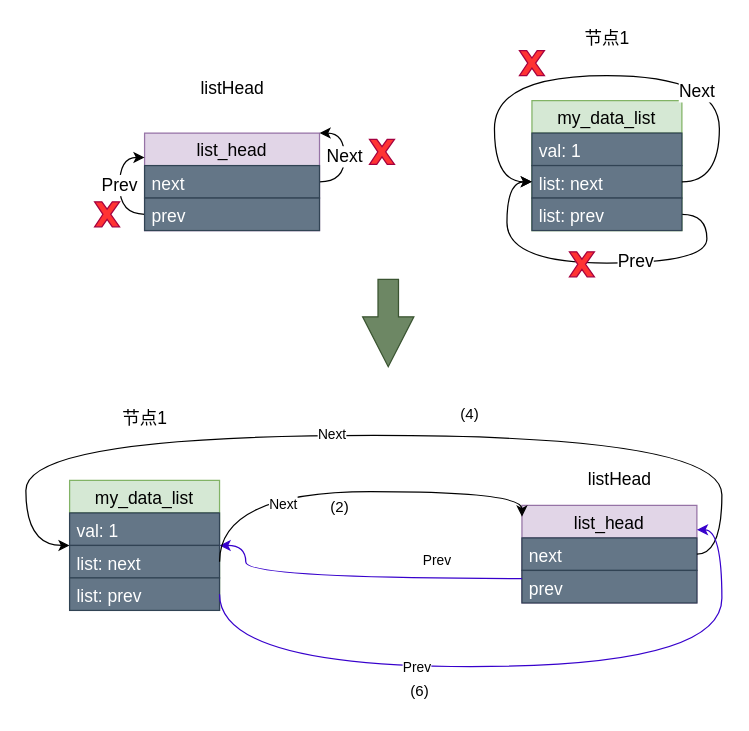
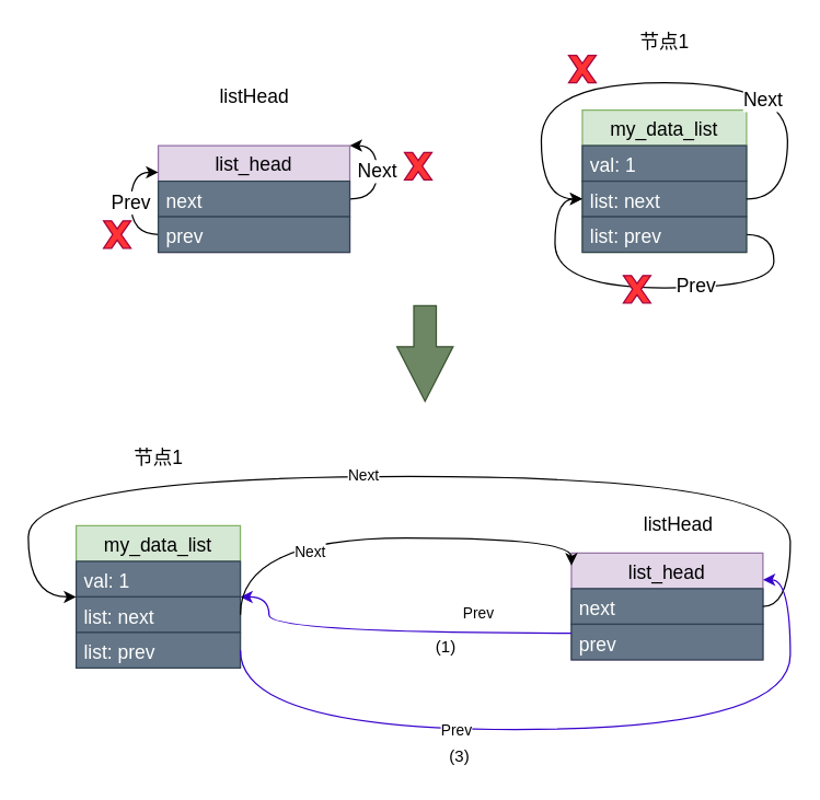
  <mxCell id="0" />
  <mxCell id="1" parent="0" />
  <mxCell id="2" value="" style="group" vertex="1" connectable="0" parent="1"><mxGeometry x="75" y="20" width="470" height="201" as="geometry" /></mxCell>
  <mxCell id="3" value="" style="group" vertex="1" connectable="0" parent="2"><mxGeometry x="350" width="120" height="164" as="geometry" /></mxCell>
  <mxCell id="4" value="my_data_list" style="swimlane;fontStyle=0;childLayout=stackLayout;horizontal=1;startSize=26;fillColor=#d5e8d4;horizontalStack=0;resizeParent=1;resizeParentMax=0;resizeLast=0;collapsible=1;marginBottom=0;fontSize=14;strokeColor=#82b366;" vertex="1" parent="3"><mxGeometry y="60" width="120" height="104" as="geometry" /></mxCell>
  <mxCell id="5" value="val: 1" style="text;strokeColor=#314354;fillColor=#647687;align=left;verticalAlign=top;spacingLeft=4;spacingRight=4;overflow=hidden;rotatable=0;points=[[0,0.5],[1,0.5]];portConstraint=eastwest;fontColor=#ffffff;fontSize=14;" vertex="1" parent="4"><mxGeometry y="26" width="120" height="26" as="geometry" /></mxCell>
  <mxCell id="6" value="list: next" style="text;strokeColor=#314354;fillColor=#647687;align=left;verticalAlign=top;spacingLeft=4;spacingRight=4;overflow=hidden;rotatable=0;points=[[0,0.5],[1,0.5]];portConstraint=eastwest;fontColor=#ffffff;fontSize=14;" vertex="1" parent="4"><mxGeometry y="52" width="120" height="26" as="geometry" /></mxCell>
  <mxCell id="7" style="edgeStyle=orthogonalEdgeStyle;curved=1;rounded=0;orthogonalLoop=1;jettySize=auto;html=1;exitX=1;exitY=0.5;exitDx=0;exitDy=0;entryX=0;entryY=0.5;entryDx=0;entryDy=0;fontSize=14;" edge="1" parent="4" source="9" target="6"><mxGeometry relative="1" as="geometry"><Array as="points"><mxPoint x="140" y="91" /><mxPoint x="140" y="130" /><mxPoint x="-20" y="130" /><mxPoint x="-20" y="65" /></Array></mxGeometry></mxCell>
  <mxCell id="8" value="Prev" style="edgeLabel;html=1;align=center;verticalAlign=middle;resizable=0;points=[];fontSize=14;" vertex="1" connectable="0" parent="7"><mxGeometry x="-0.23" y="-2" relative="1" as="geometry"><mxPoint as="offset" /></mxGeometry></mxCell>
  <mxCell id="9" value="list: prev" style="text;strokeColor=#314354;fillColor=#647687;align=left;verticalAlign=top;spacingLeft=4;spacingRight=4;overflow=hidden;rotatable=0;points=[[0,0.5],[1,0.5]];portConstraint=eastwest;fontColor=#ffffff;fontSize=14;" vertex="1" parent="4"><mxGeometry y="78" width="120" height="26" as="geometry" /></mxCell>
  <mxCell id="10" style="edgeStyle=orthogonalEdgeStyle;curved=1;rounded=0;orthogonalLoop=1;jettySize=auto;html=1;exitX=1;exitY=0.5;exitDx=0;exitDy=0;entryX=0;entryY=0.5;entryDx=0;entryDy=0;fontSize=14;" edge="1" parent="4" source="6" target="6"><mxGeometry relative="1" as="geometry"><Array as="points"><mxPoint x="150" y="65" /><mxPoint x="150" y="-20" /><mxPoint x="-30" y="-20" /><mxPoint x="-30" y="65" /></Array></mxGeometry></mxCell>
  <mxCell id="11" value="Next" style="edgeLabel;html=1;align=center;verticalAlign=middle;resizable=0;points=[];fontSize=14;" vertex="1" connectable="0" parent="10"><mxGeometry x="-0.346" y="12" relative="1" as="geometry"><mxPoint as="offset" /></mxGeometry></mxCell>
  <mxCell id="12" value="节点1" style="text;html=1;align=center;verticalAlign=middle;resizable=0;points=[];autosize=1;fontSize=14;" vertex="1" parent="3"><mxGeometry x="35" width="50" height="20" as="geometry" /></mxCell>
  <mxCell id="13" value="list_head" style="swimlane;fontStyle=0;childLayout=stackLayout;horizontal=1;startSize=26;fillColor=#e1d5e7;horizontalStack=0;resizeParent=1;resizeParentMax=0;resizeLast=0;collapsible=1;marginBottom=0;fontSize=14;strokeColor=#9673a6;" vertex="1" parent="2"><mxGeometry x="40" y="86" width="140" height="78" as="geometry" /></mxCell>
  <mxCell id="14" value="Next" style="edgeStyle=orthogonalEdgeStyle;curved=1;rounded=0;orthogonalLoop=1;jettySize=auto;html=1;exitX=1;exitY=0.5;exitDx=0;exitDy=0;entryX=1;entryY=0;entryDx=0;entryDy=0;fontSize=14;" edge="1" parent="13" source="15" target="13"><mxGeometry relative="1" as="geometry"><Array as="points"><mxPoint x="160" y="39" /><mxPoint x="160" /></Array></mxGeometry></mxCell>
  <mxCell id="15" value="next" style="text;strokeColor=#314354;fillColor=#647687;align=left;verticalAlign=top;spacingLeft=4;spacingRight=4;overflow=hidden;rotatable=0;points=[[0,0.5],[1,0.5]];portConstraint=eastwest;fontColor=#ffffff;fontSize=14;" vertex="1" parent="13"><mxGeometry y="26" width="140" height="26" as="geometry" /></mxCell>
  <mxCell id="16" value="Prev" style="edgeStyle=orthogonalEdgeStyle;curved=1;rounded=0;orthogonalLoop=1;jettySize=auto;html=1;exitX=0;exitY=0.5;exitDx=0;exitDy=0;entryX=0;entryY=0.25;entryDx=0;entryDy=0;fontSize=14;" edge="1" parent="13" source="17" target="13"><mxGeometry relative="1" as="geometry" /></mxCell>
  <mxCell id="17" value="prev" style="text;strokeColor=#314354;fillColor=#647687;align=left;verticalAlign=top;spacingLeft=4;spacingRight=4;overflow=hidden;rotatable=0;points=[[0,0.5],[1,0.5]];portConstraint=eastwest;fontColor=#ffffff;fontSize=14;" vertex="1" parent="13"><mxGeometry y="52" width="140" height="26" as="geometry" /></mxCell>
  <mxCell id="18" value="listHead" style="text;html=1;align=center;verticalAlign=middle;resizable=0;points=[];autosize=1;fontSize=14;" vertex="1" parent="2"><mxGeometry x="75" y="40" width="70" height="20" as="geometry" /></mxCell>
  <mxCell id="19" value="" style="verticalLabelPosition=bottom;verticalAlign=top;html=1;shape=mxgraph.basic.x;strokeColor=#A50040;fontColor=#ffffff;fillColor=#FF3333;" vertex="1" parent="2"><mxGeometry x="380" y="181" width="20" height="20" as="geometry" /></mxCell>
  <mxCell id="20" value="" style="verticalLabelPosition=bottom;verticalAlign=top;html=1;shape=mxgraph.basic.x;strokeColor=#A50040;fontColor=#ffffff;fillColor=#FF3333;" vertex="1" parent="2"><mxGeometry x="340" y="20" width="20" height="20" as="geometry" /></mxCell>
  <mxCell id="21" value="" style="verticalLabelPosition=bottom;verticalAlign=top;html=1;shape=mxgraph.basic.x;strokeColor=#A50040;fontColor=#ffffff;fillColor=#FF3333;" vertex="1" parent="2"><mxGeometry x="220" y="91" width="20" height="20" as="geometry" /></mxCell>
  <mxCell id="22" value="" style="verticalLabelPosition=bottom;verticalAlign=top;html=1;shape=mxgraph.basic.x;strokeColor=#A50040;fontColor=#ffffff;fillColor=#FF3333;" vertex="1" parent="2"><mxGeometry y="141" width="20" height="20" as="geometry" /></mxCell>
  <mxCell id="23" value="" style="html=1;shadow=0;dashed=0;align=center;verticalAlign=middle;shape=mxgraph.arrows2.arrow;dy=0.6;dx=40;direction=south;notch=0;fillColor=#6d8764;strokeColor=#3A5431;fontColor=#ffffff;" vertex="1" parent="1"><mxGeometry x="289.5" y="223" width="41" height="70" as="geometry" /></mxCell>
  <mxCell id="24" value="" style="group" vertex="1" connectable="0" parent="1"><mxGeometry x="55" y="324" width="120" height="164" as="geometry" /></mxCell>
  <mxCell id="25" value="my_data_list" style="swimlane;fontStyle=0;childLayout=stackLayout;horizontal=1;startSize=26;fillColor=#d5e8d4;horizontalStack=0;resizeParent=1;resizeParentMax=0;resizeLast=0;collapsible=1;marginBottom=0;fontSize=14;strokeColor=#82b366;" vertex="1" parent="24"><mxGeometry y="60" width="120" height="104" as="geometry" /></mxCell>
  <mxCell id="26" value="val: 1" style="text;strokeColor=#314354;fillColor=#647687;align=left;verticalAlign=top;spacingLeft=4;spacingRight=4;overflow=hidden;rotatable=0;points=[[0,0.5],[1,0.5]];portConstraint=eastwest;fontColor=#ffffff;fontSize=14;" vertex="1" parent="25"><mxGeometry y="26" width="120" height="26" as="geometry" /></mxCell>
  <mxCell id="27" value="list: next" style="text;strokeColor=#314354;fillColor=#647687;align=left;verticalAlign=top;spacingLeft=4;spacingRight=4;overflow=hidden;rotatable=0;points=[[0,0.5],[1,0.5]];portConstraint=eastwest;fontColor=#ffffff;fontSize=14;" vertex="1" parent="25"><mxGeometry y="52" width="120" height="26" as="geometry" /></mxCell>
  <mxCell id="28" value="list: prev" style="text;strokeColor=#314354;fillColor=#647687;align=left;verticalAlign=top;spacingLeft=4;spacingRight=4;overflow=hidden;rotatable=0;points=[[0,0.5],[1,0.5]];portConstraint=eastwest;fontColor=#ffffff;fontSize=14;" vertex="1" parent="25"><mxGeometry y="78" width="120" height="26" as="geometry" /></mxCell>
  <mxCell id="29" value="节点1" style="text;html=1;align=center;verticalAlign=middle;resizable=0;points=[];autosize=1;fontSize=14;" vertex="1" parent="24"><mxGeometry x="35" width="50" height="20" as="geometry" /></mxCell>
  <mxCell id="30" value="" style="group" vertex="1" connectable="0" parent="1"><mxGeometry x="425" y="373" width="140" height="124" as="geometry" /></mxCell>
  <mxCell id="31" value="list_head" style="swimlane;fontStyle=0;childLayout=stackLayout;horizontal=1;startSize=26;fillColor=#e1d5e7;horizontalStack=0;resizeParent=1;resizeParentMax=0;resizeLast=0;collapsible=1;marginBottom=0;fontSize=14;strokeColor=#9673a6;" vertex="1" parent="30"><mxGeometry x="-8" y="31" width="140" height="78" as="geometry" /></mxCell>
  <mxCell id="32" value="next" style="text;strokeColor=#314354;fillColor=#647687;align=left;verticalAlign=top;spacingLeft=4;spacingRight=4;overflow=hidden;rotatable=0;points=[[0,0.5],[1,0.5]];portConstraint=eastwest;fontColor=#ffffff;fontSize=14;" vertex="1" parent="31"><mxGeometry y="26" width="140" height="26" as="geometry" /></mxCell>
  <mxCell id="33" value="prev" style="text;strokeColor=#314354;fillColor=#647687;align=left;verticalAlign=top;spacingLeft=4;spacingRight=4;overflow=hidden;rotatable=0;points=[[0,0.5],[1,0.5]];portConstraint=eastwest;fontColor=#ffffff;fontSize=14;" vertex="1" parent="31"><mxGeometry y="52" width="140" height="26" as="geometry" /></mxCell>
  <mxCell id="34" value="listHead" style="text;html=1;align=center;verticalAlign=middle;resizable=0;points=[];autosize=1;fontSize=14;" vertex="1" parent="30"><mxGeometry x="35" width="70" height="20" as="geometry" /></mxCell>
  <mxCell id="35" style="edgeStyle=orthogonalEdgeStyle;curved=1;rounded=0;orthogonalLoop=1;jettySize=auto;html=1;exitX=0;exitY=0.75;exitDx=0;exitDy=0;entryX=1;entryY=0.5;entryDx=0;entryDy=0;fillColor=#6a00ff;strokeColor=#3700CC;" edge="1" parent="1" source="31" target="25"><mxGeometry relative="1" as="geometry"><Array as="points"><mxPoint x="196" y="463" /><mxPoint x="196" y="436" /></Array></mxGeometry></mxCell>
  <mxCell id="36" value="Prev" style="edgeLabel;html=1;align=center;verticalAlign=middle;resizable=0;points=[];" vertex="1" connectable="0" parent="35"><mxGeometry x="-0.487" y="-15" relative="1" as="geometry"><mxPoint as="offset" /></mxGeometry></mxCell>
- <mxCell id="38" value="(2)" style="text;html=1;align=center;verticalAlign=middle;resizable=0;points=[];autosize=1;" vertex="1" parent="1"><mxGeometry x="256" y="396" width="30" height="20" as="geometry" /></mxCell>
+ <mxCell id="37" value="(1)" style="text;html=1;align=center;verticalAlign=middle;resizable=0;points=[];autosize=1;" vertex="1" parent="1"><mxGeometry x="310" y="463" width="30" height="20" as="geometry" /></mxCell>
  <mxCell id="39" style="edgeStyle=orthogonalEdgeStyle;curved=1;rounded=0;orthogonalLoop=1;jettySize=auto;html=1;exitX=1;exitY=0.5;exitDx=0;exitDy=0;entryX=0;entryY=0.115;entryDx=0;entryDy=0;entryPerimeter=0;" edge="1" parent="1" source="27" target="31"><mxGeometry relative="1" as="geometry"><Array as="points"><mxPoint x="175" y="393" /><mxPoint x="417" y="393" /></Array></mxGeometry></mxCell>
  <mxCell id="40" value="Next" style="edgeLabel;html=1;align=center;verticalAlign=middle;resizable=0;points=[];" vertex="1" connectable="0" parent="39"><mxGeometry x="-0.331" y="-9" relative="1" as="geometry"><mxPoint as="offset" /></mxGeometry></mxCell>
  <mxCell id="41" style="edgeStyle=orthogonalEdgeStyle;curved=1;rounded=0;orthogonalLoop=1;jettySize=auto;html=1;exitX=1;exitY=0.5;exitDx=0;exitDy=0;entryX=0;entryY=0.5;entryDx=0;entryDy=0;" edge="1" parent="1" source="31" target="25"><mxGeometry relative="1" as="geometry"><Array as="points"><mxPoint x="577" y="443" /><mxPoint x="577" y="348" /><mxPoint x="20" y="348" /><mxPoint x="20" y="436" /></Array></mxGeometry></mxCell>
  <mxCell id="42" value="Next" style="edgeLabel;html=1;align=center;verticalAlign=middle;resizable=0;points=[];" vertex="1" connectable="0" parent="41"><mxGeometry x="0.077" y="-2" relative="1" as="geometry"><mxPoint as="offset" /></mxGeometry></mxCell>
  <mxCell id="43" style="edgeStyle=orthogonalEdgeStyle;curved=1;rounded=0;orthogonalLoop=1;jettySize=auto;html=1;exitX=1;exitY=0.5;exitDx=0;exitDy=0;entryX=1;entryY=0.25;entryDx=0;entryDy=0;fillColor=#6a00ff;strokeColor=#3700CC;" edge="1" parent="1" source="28" target="31"><mxGeometry relative="1" as="geometry"><Array as="points"><mxPoint x="175" y="533" /><mxPoint x="577" y="533" /><mxPoint x="577" y="424" /></Array></mxGeometry></mxCell>
  <mxCell id="44" value="Prev" style="edgeLabel;html=1;align=center;verticalAlign=middle;resizable=0;points=[];" vertex="1" connectable="0" parent="43"><mxGeometry x="-0.271" relative="1" as="geometry"><mxPoint as="offset" /></mxGeometry></mxCell>
- <mxCell id="45" value="(6)" style="text;html=1;align=center;verticalAlign=middle;resizable=0;points=[];autosize=1;" vertex="1" parent="1"><mxGeometry x="320" y="543" width="30" height="20" as="geometry" /></mxCell>
- <mxCell id="46" value="(4)" style="text;html=1;align=center;verticalAlign=middle;resizable=0;points=[];autosize=1;" vertex="1" parent="1"><mxGeometry x="360" y="321" width="30" height="20" as="geometry" /></mxCell>
+ <mxCell id="45" value="(3)" style="text;html=1;align=center;verticalAlign=middle;resizable=0;points=[];autosize=1;" vertex="1" parent="1"><mxGeometry x="320" y="543" width="30" height="20" as="geometry" /></mxCell>
